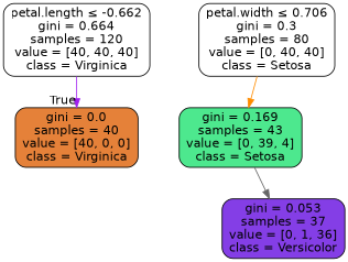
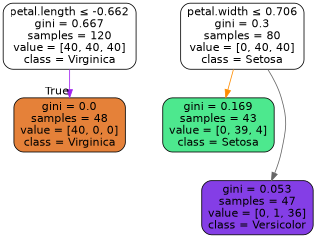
  digraph {
    fontname="DejaVu Sans"
    node [color=black fillcolor="#ffffff" fontname="DejaVu Sans" shape=box style="filled, rounded"]
    edge [fontname="DejaVu Sans"]
-   n1 [label=<petal.length &le; -0.662<br/>gini = 0.664<br/>samples = 120<br/>value = [40, 40, 40]<br/>class = Virginica>]
-   n2 [fillcolor="#e58139" label=<gini = 0.0<br/>samples = 40<br/>value = [40, 0, 0]<br/>class = Virginica>]
+   n1 [label=<petal.length &le; -0.662<br/>gini = 0.667<br/>samples = 120<br/>value = [40, 40, 40]<br/>class = Virginica>]
+   n2 [fillcolor="#e58139" label=<gini = 0.0<br/>samples = 48<br/>value = [40, 0, 0]<br/>class = Virginica>]
    n3 [label=<petal.width &le; 0.706<br/>gini = 0.3<br/>samples = 80<br/>value = [0, 40, 40]<br/>class = Setosa>]
    n4 [fillcolor="#4de88e" label=<gini = 0.169<br/>samples = 43<br/>value = [0, 39, 4]<br/>class = Setosa>]
-   n5 [fillcolor="#843ee6" label=<gini = 0.053<br/>samples = 37<br/>value = [0, 1, 36]<br/>class = Versicolor>]
+   n5 [fillcolor="#843ee6" label=<gini = 0.053<br/>samples = 47<br/>value = [0, 1, 36]<br/>class = Versicolor>]
    n1 -> n2 [color=purple headlabel=True labelangle=45 labeldistance=2.5]
    n3 -> n4 [color=darkorange]
-   n4 -> n5 [color=gray40]
+   n3 -> n5 [color=gray40]
  }
